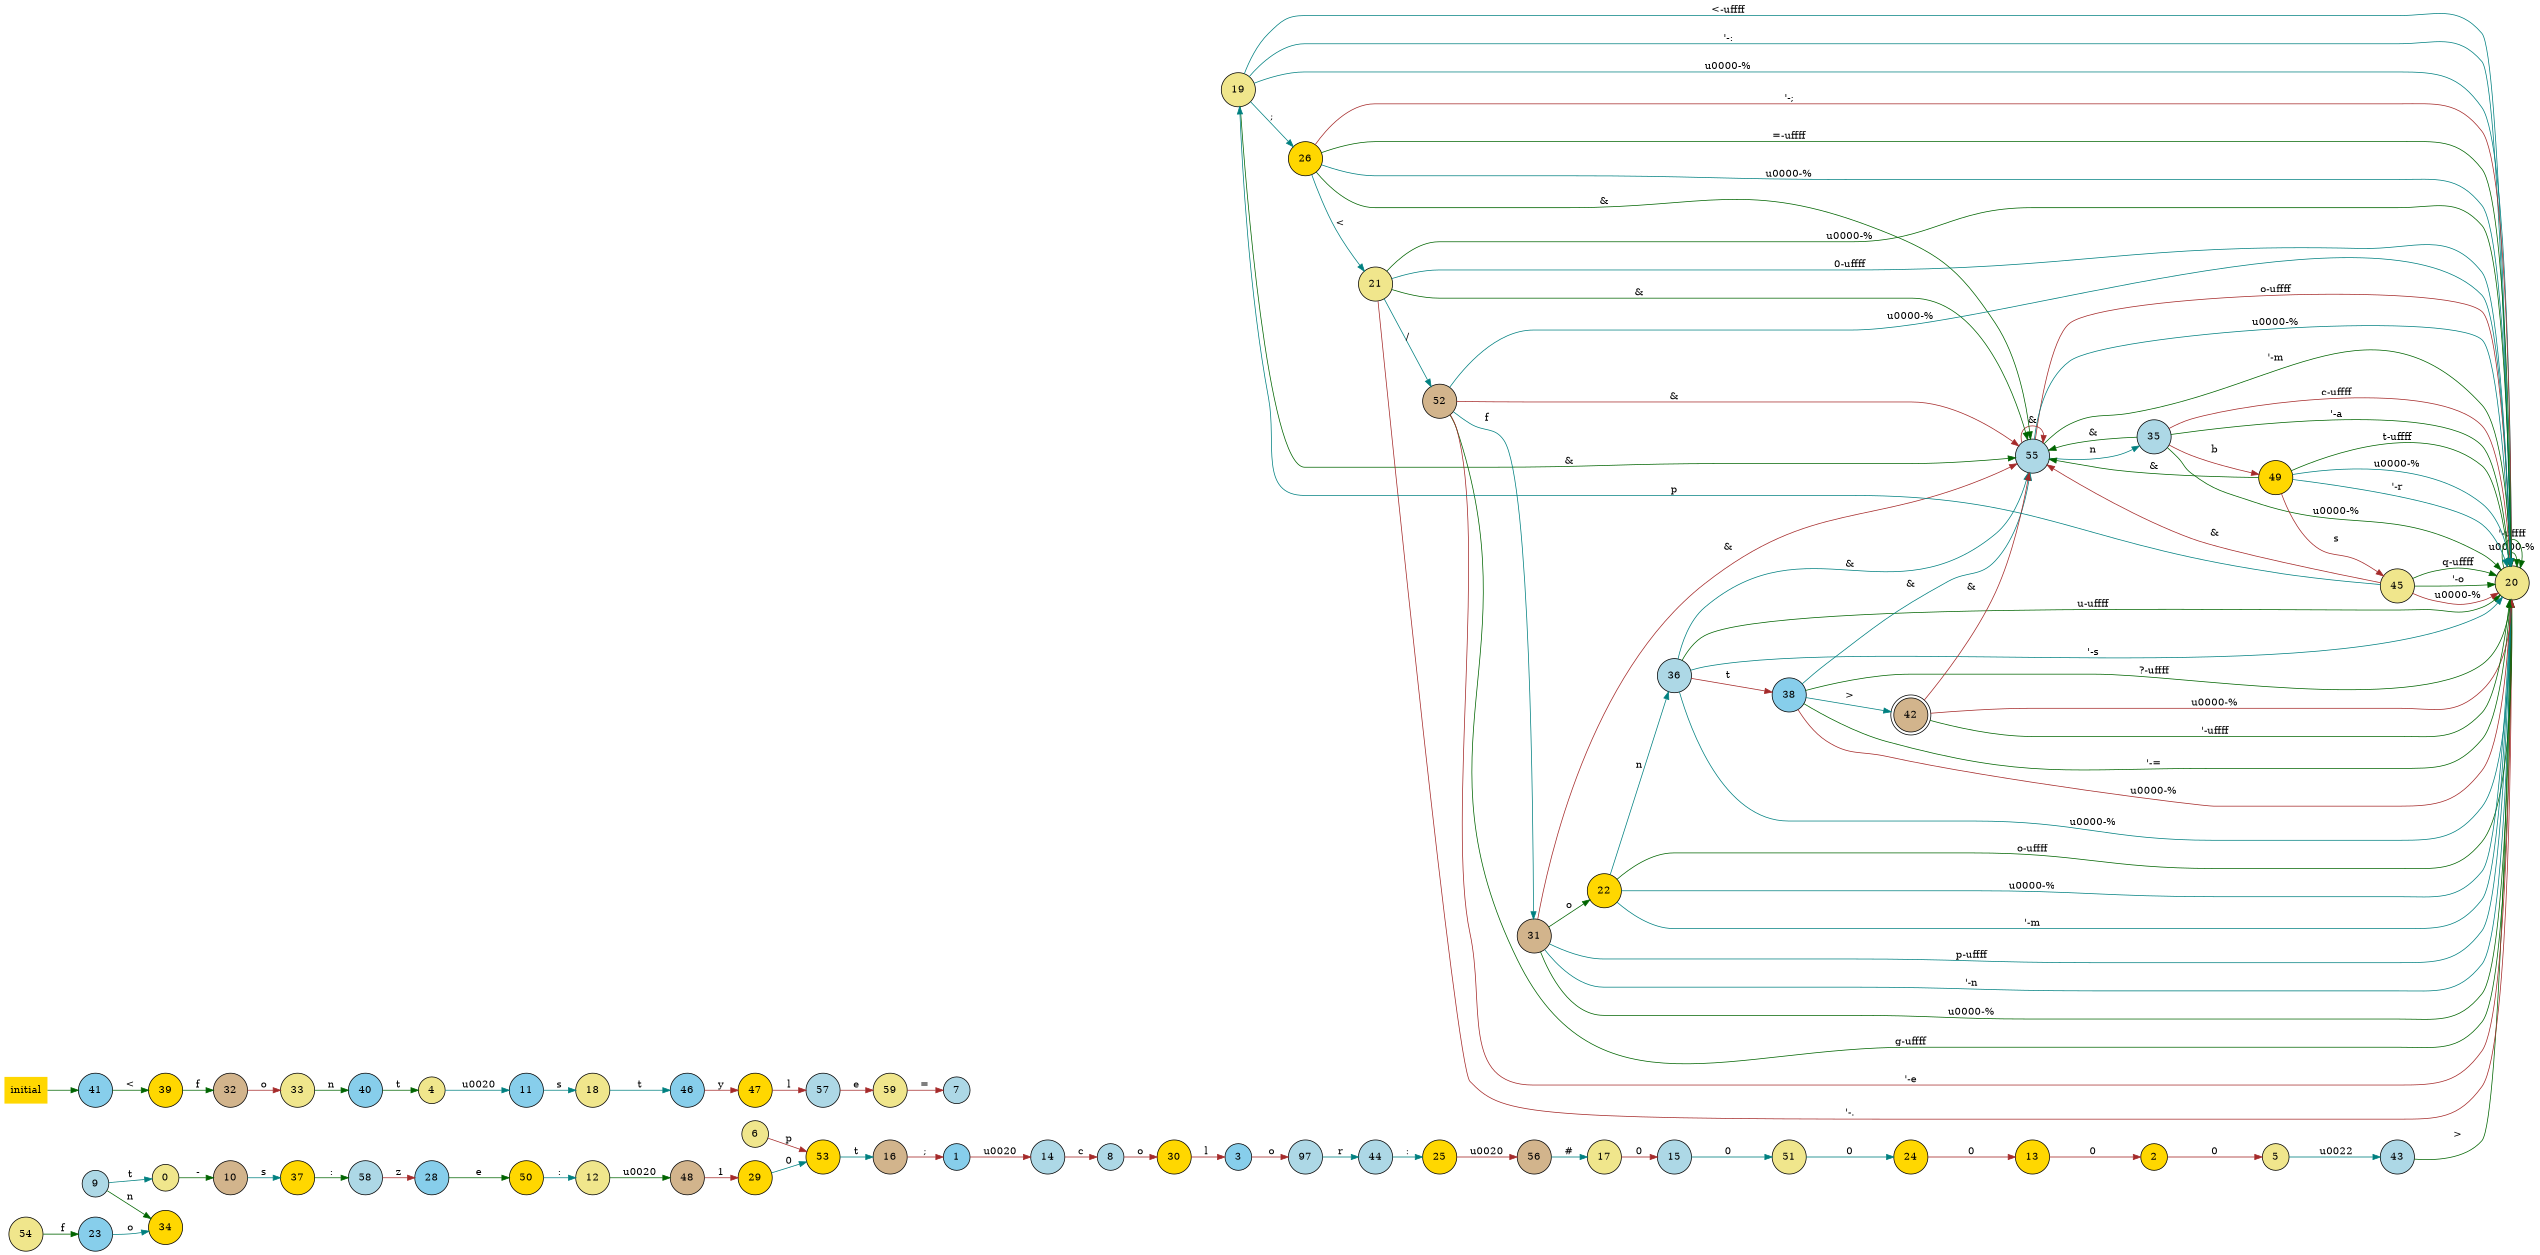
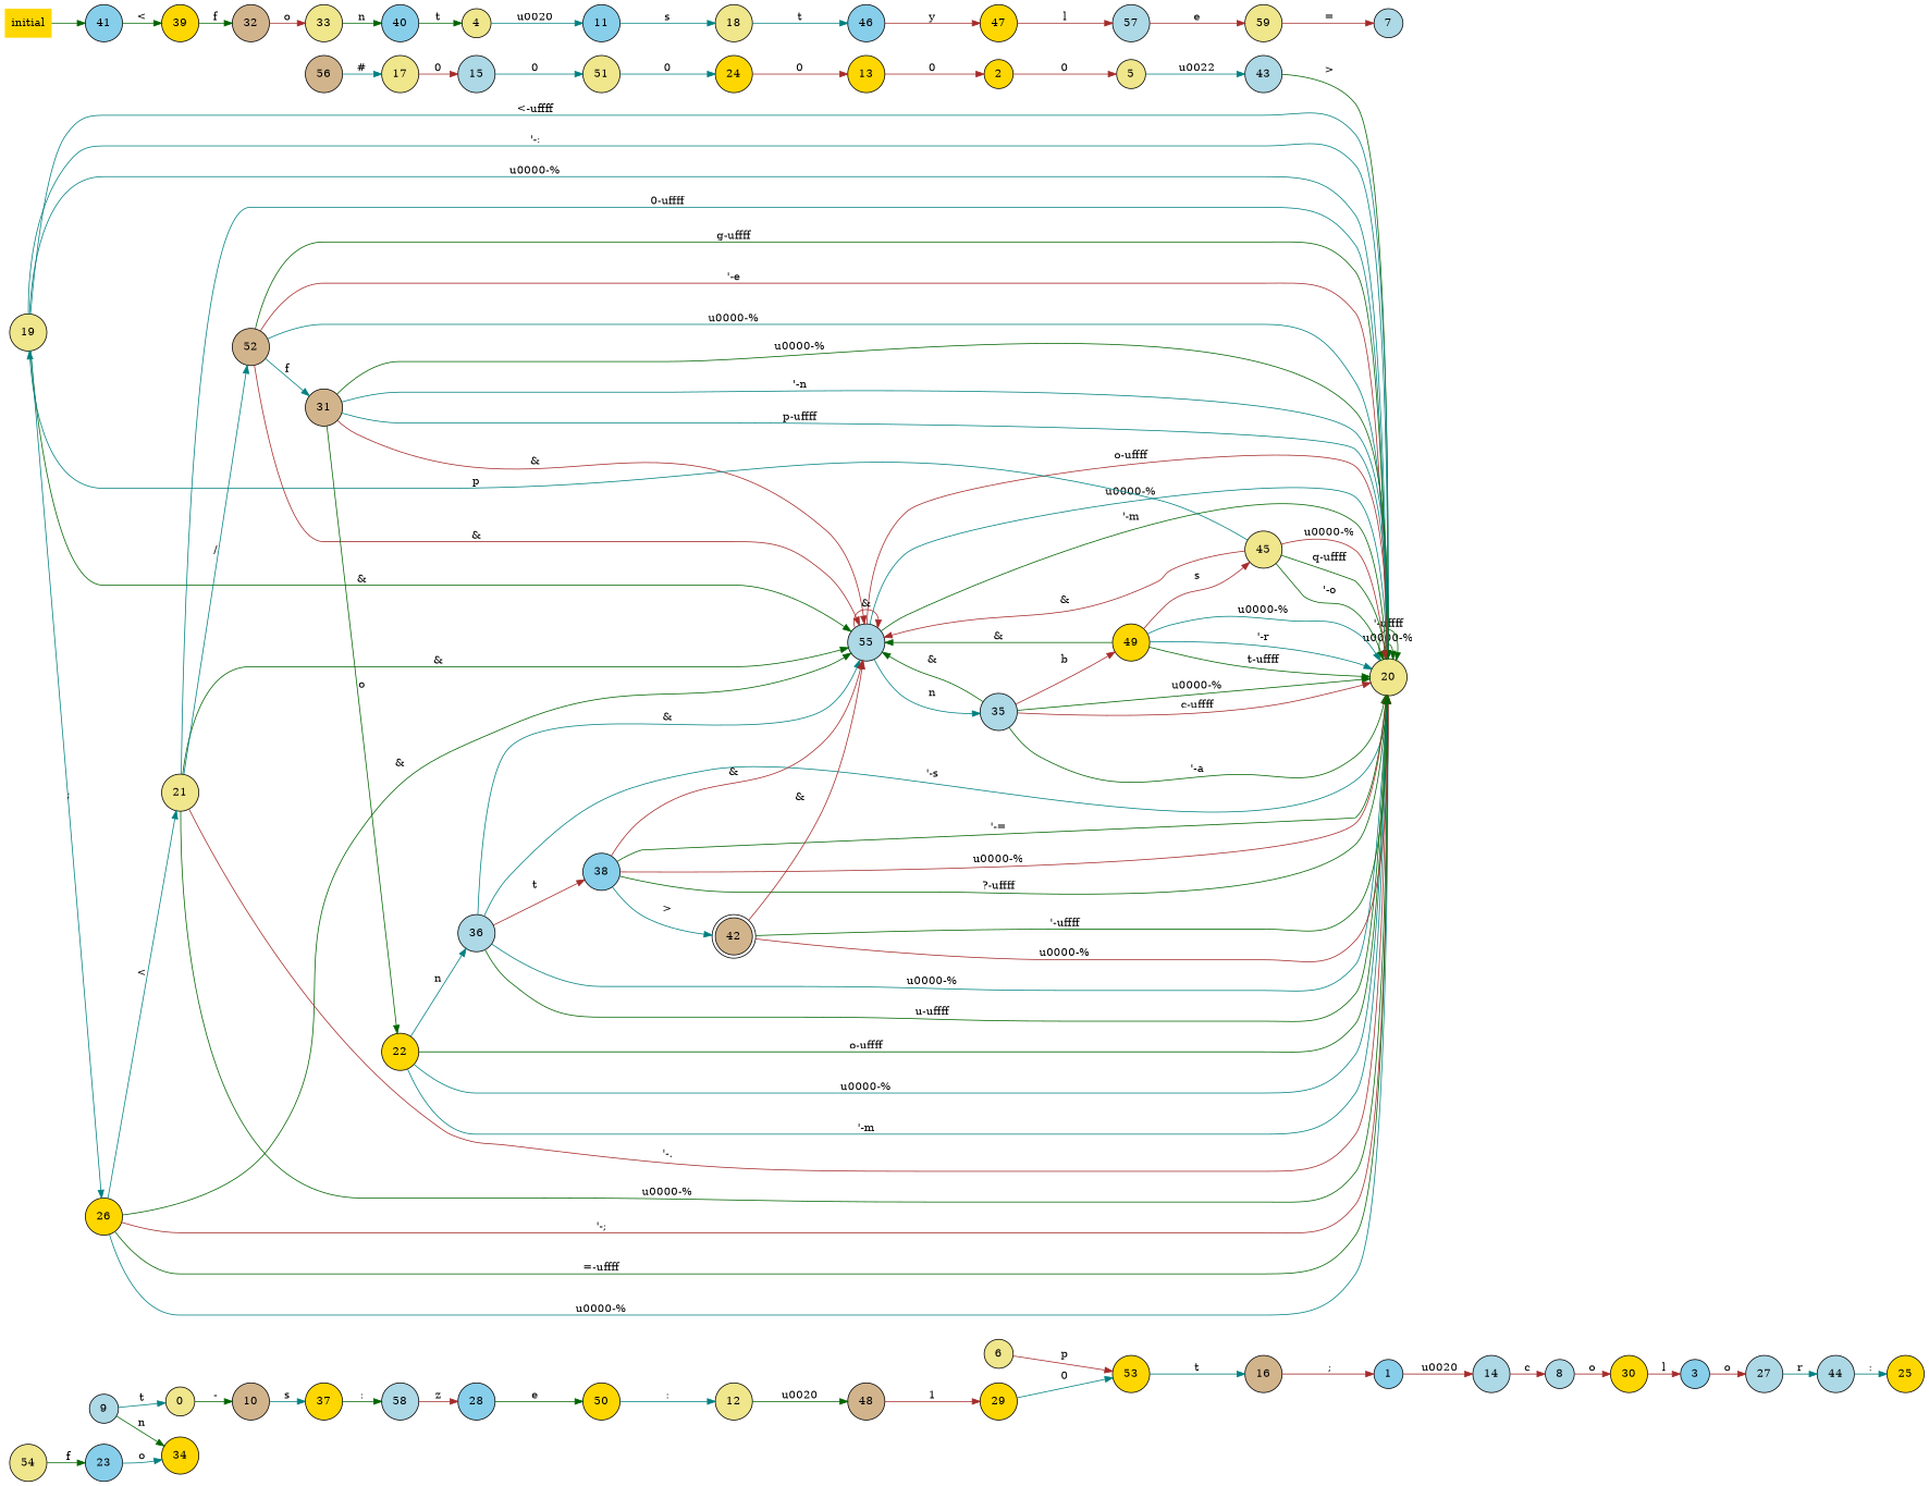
  digraph {
    rankdir=LR
    node [fillcolor=gold shape=circle style=filled]
    edge [color=teal]
    0 [fillcolor=khaki]
    10 [fillcolor=tan]
    37
    58 [fillcolor=lightblue]
    1 [fillcolor=skyblue]
    14 [fillcolor=lightblue]
    8 [fillcolor=lightblue]
    30
    5 [fillcolor=khaki]
    2
    43 [fillcolor=lightblue]
    20 [fillcolor=khaki]
    3 [fillcolor=skyblue]
-   27 [fillcolor=lightblue label=97]
+   27 [fillcolor=lightblue]
    44 [fillcolor=lightblue]
    25
    4 [fillcolor=khaki]
    11 [fillcolor=skyblue]
    18 [fillcolor=khaki]
    46 [fillcolor=skyblue]
    6 [fillcolor=khaki]
    53
    16 [fillcolor=tan]
    7 [fillcolor=lightblue]
    54 [fillcolor=khaki]
    23 [fillcolor=skyblue]
    34
    9 [fillcolor=lightblue]
    28 [fillcolor=skyblue]
    47
    12 [fillcolor=khaki]
    48 [fillcolor=tan]
    29
    13
    15 [fillcolor=lightblue]
    51 [fillcolor=khaki]
    24
    17 [fillcolor=khaki]
    57 [fillcolor=lightblue]
    19 [fillcolor=khaki]
    55 [fillcolor=lightblue]
    26
    35 [fillcolor=lightblue]
    21 [fillcolor=khaki]
    49
    52 [fillcolor=tan]
    31 [fillcolor=tan]
    22
    36 [fillcolor=lightblue]
    38 [fillcolor=skyblue]
    42 [fillcolor=tan shape=doublecircle]
    56 [fillcolor=tan]
    50
    32 [fillcolor=tan]
    33 [fillcolor=khaki]
    40 [fillcolor=skyblue]
    45 [fillcolor=khaki]
    39
    41 [fillcolor=skyblue]
    initial [shape=plaintext]
    59 [fillcolor=khaki]
    0 -> 10 [color=darkgreen label="-"]
    10 -> 37 [label=s]
    37 -> 58 [color=darkgreen label=":"]
    58 -> 28 [color=brown label=z]
    1 -> 14 [color=brown label="\u0020"]
    14 -> 8 [color=brown label=c]
    8 -> 30 [color=brown label=o]
    30 -> 3 [color=brown label=l]
    5 -> 43 [label="\u0022"]
    2 -> 5 [color=brown label=0]
    43 -> 20 [color=darkgreen label=">"]
    20 -> 20 [color=darkgreen label="\u0000-%"]
    20 -> 20 [color=darkgreen label="'-\uffff"]
    3 -> 27 [color=brown label=o]
    27 -> 44 [label=r]
    44 -> 25 [label=":"]
-   25 -> 56 [color=brown label="\u0020"]
    4 -> 11 [label="\u0020"]
    11 -> 18 [label=s]
    18 -> 46 [label=t]
    46 -> 47 [color=brown label=y]
    6 -> 53 [color=brown label=p]
    53 -> 16 [label=t]
    16 -> 1 [color=brown label=";"]
    54 -> 23 [color=darkgreen label=f]
    23 -> 34 [label=o]
    9 -> 0 [label=t]
    9 -> 34 [color=darkgreen label=n]
    28 -> 50 [color=darkgreen label=e]
    47 -> 57 [color=brown label=l]
    12 -> 48 [color=darkgreen label="\u0020"]
    48 -> 29 [color=brown label=1]
    29 -> 53 [label=0]
    13 -> 2 [color=brown label=0]
    15 -> 51 [label=0]
    51 -> 24 [label=0]
    24 -> 13 [color=brown label=0]
    17 -> 15 [color=brown label=0]
    57 -> 59 [color=brown label=e]
    19 -> 20 [label="<-\uffff"]
    19 -> 20 [label="'-:"]
    19 -> 20 [label="\u0000-%"]
    19 -> 55 [color=darkgreen label="&"]
    19 -> 26 [label=";"]
    55 -> 20 [color=brown label="o-\uffff"]
    55 -> 20 [label="\u0000-%"]
    55 -> 20 [color=darkgreen label="'-m"]
    55 -> 55 [color=brown label="&"]
    55 -> 35 [label=n]
    26 -> 20 [color=brown label="'-;"]
    26 -> 20 [color=darkgreen label="=-\uffff"]
    26 -> 20 [label="\u0000-%"]
    26 -> 55 [color=darkgreen label="&"]
    26 -> 21 [label="<"]
    35 -> 20 [color=darkgreen label="'-a"]
    35 -> 20 [color=darkgreen label="\u0000-%"]
    35 -> 20 [color=brown label="c-\uffff"]
    35 -> 55 [color=darkgreen label="&"]
    35 -> 49 [color=brown label=b]
    21 -> 20 [color=brown label="'-."]
    21 -> 20 [color=darkgreen label="\u0000-%"]
    21 -> 20 [label="0-\uffff"]
    21 -> 55 [color=darkgreen label="&"]
    21 -> 52 [label="/"]
    49 -> 20 [color=darkgreen label="t-\uffff"]
    49 -> 20 [label="\u0000-%"]
    49 -> 20 [label="'-r"]
    49 -> 55 [color=darkgreen label="&"]
    49 -> 45 [color=brown label=s]
    52 -> 20 [color=darkgreen label="g-\uffff"]
    52 -> 20 [color=brown label="'-e"]
    52 -> 20 [label="\u0000-%"]
    52 -> 55 [color=brown label="&"]
    52 -> 31 [label=f]
    31 -> 20 [label="p-\uffff"]
    31 -> 20 [label="'-n"]
    31 -> 20 [color=darkgreen label="\u0000-%"]
    31 -> 55 [color=brown label="&"]
    31 -> 22 [color=darkgreen label=o]
    22 -> 20 [color=darkgreen label="o-\uffff"]
    22 -> 20 [label="\u0000-%"]
    22 -> 20 [label="'-m"]
    22 -> 36 [label=n]
    36 -> 20 [label="\u0000-%"]
    36 -> 20 [color=darkgreen label="u-\uffff"]
    36 -> 20 [label="'-s"]
    36 -> 55 [label="&"]
    36 -> 38 [color=brown label=t]
    38 -> 20 [color=darkgreen label="'-="]
    38 -> 20 [color=brown label="\u0000-%"]
    38 -> 20 [color=darkgreen label="?-\uffff"]
-   38 -> 55 [label="&"]
+   38 -> 55 [color=brown label="&"]
    38 -> 42 [label=">"]
    42 -> 20 [color=brown label="\u0000-%"]
    42 -> 20 [color=darkgreen label="'-\uffff"]
    42 -> 55 [color=brown label="&"]
    56 -> 17 [label="#"]
    50 -> 12 [label=":"]
    32 -> 33 [color=brown label=o]
    33 -> 40 [color=darkgreen label=n]
    40 -> 4 [color=darkgreen label=t]
    45 -> 20 [color=darkgreen label="q-\uffff"]
    45 -> 20 [color=darkgreen label="'-o"]
    45 -> 20 [color=brown label="\u0000-%"]
    45 -> 19 [label=p]
    45 -> 55 [color=brown label="&"]
    39 -> 32 [color=darkgreen label=f]
    41 -> 39 [color=darkgreen label="<"]
    initial -> 41 [color=darkgreen]
    59 -> 7 [color=brown label="="]
  }
